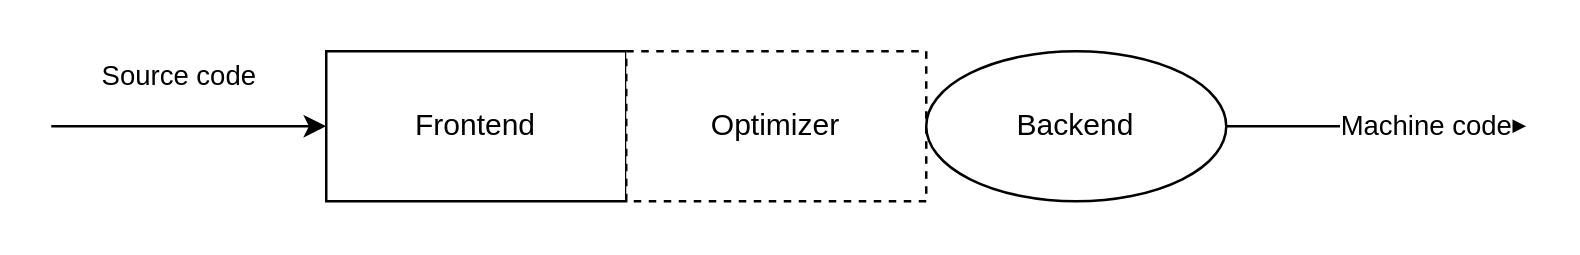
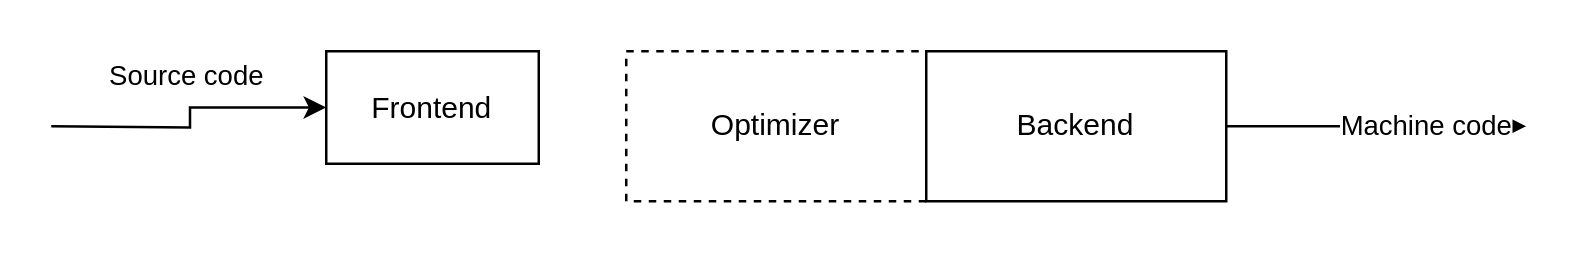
  <mxCell id="0" />
  <mxCell id="1" parent="0" />
  <mxCell id="2" value="Source code" style="edgeStyle=orthogonalEdgeStyle;rounded=0;orthogonalLoop=1;jettySize=auto;html=1;startArrow=classic;startFill=1;endArrow=none;endFill=0;" edge="1" parent="1" source="3"><mxGeometry x="0.091" y="-20" relative="1" as="geometry"><mxPoint x="20" y="50" as="targetPoint" /><mxPoint as="offset" /></mxGeometry></mxCell>
- <mxCell id="3" value="Frontend" style="rounded=0;whiteSpace=wrap;html=1;" vertex="1" parent="1"><mxGeometry x="130" y="20" width="120" height="60" as="geometry" /></mxCell>
+ <mxCell id="3" value="Frontend" style="rounded=0;whiteSpace=wrap;html=1;" vertex="1" parent="1"><mxGeometry x="130" y="20" width="85" height="45" as="geometry" /></mxCell>
  <mxCell id="4" value="Optimizer" style="rounded=0;whiteSpace=wrap;html=1;dashed=1;" vertex="1" parent="1"><mxGeometry x="250" y="20" width="120" height="60" as="geometry" /></mxCell>
  <mxCell id="5" value="Machine code" style="edgeStyle=orthogonalEdgeStyle;rounded=0;orthogonalLoop=1;jettySize=auto;html=1;" edge="1" parent="1" source="6"><mxGeometry y="20" relative="1" as="geometry"><mxPoint x="610" y="50" as="targetPoint" /><mxPoint as="offset" /></mxGeometry></mxCell>
- <mxCell id="6" value="Backend" style="ellipse;whiteSpace=wrap;html=1;" vertex="1" parent="1"><mxGeometry x="370" y="20" width="120" height="60" as="geometry" /></mxCell>
+ <mxCell id="6" value="Backend" style="rounded=0;whiteSpace=wrap;html=1;" vertex="1" parent="1"><mxGeometry x="370" y="20" width="120" height="60" as="geometry" /></mxCell>
